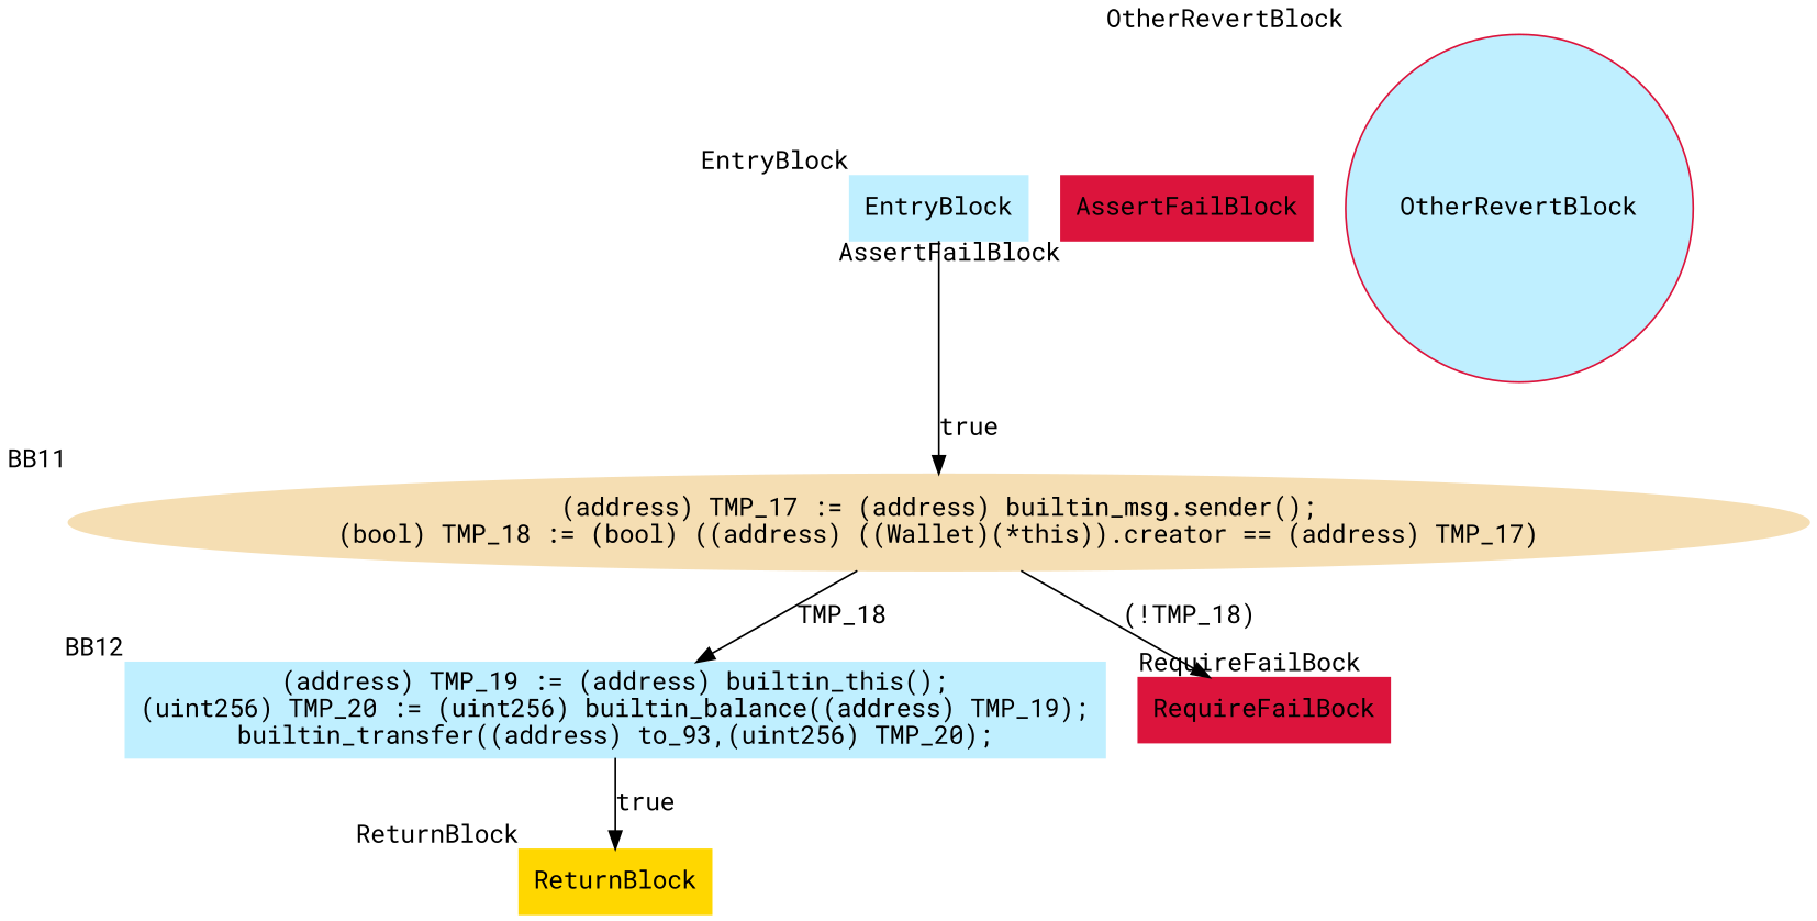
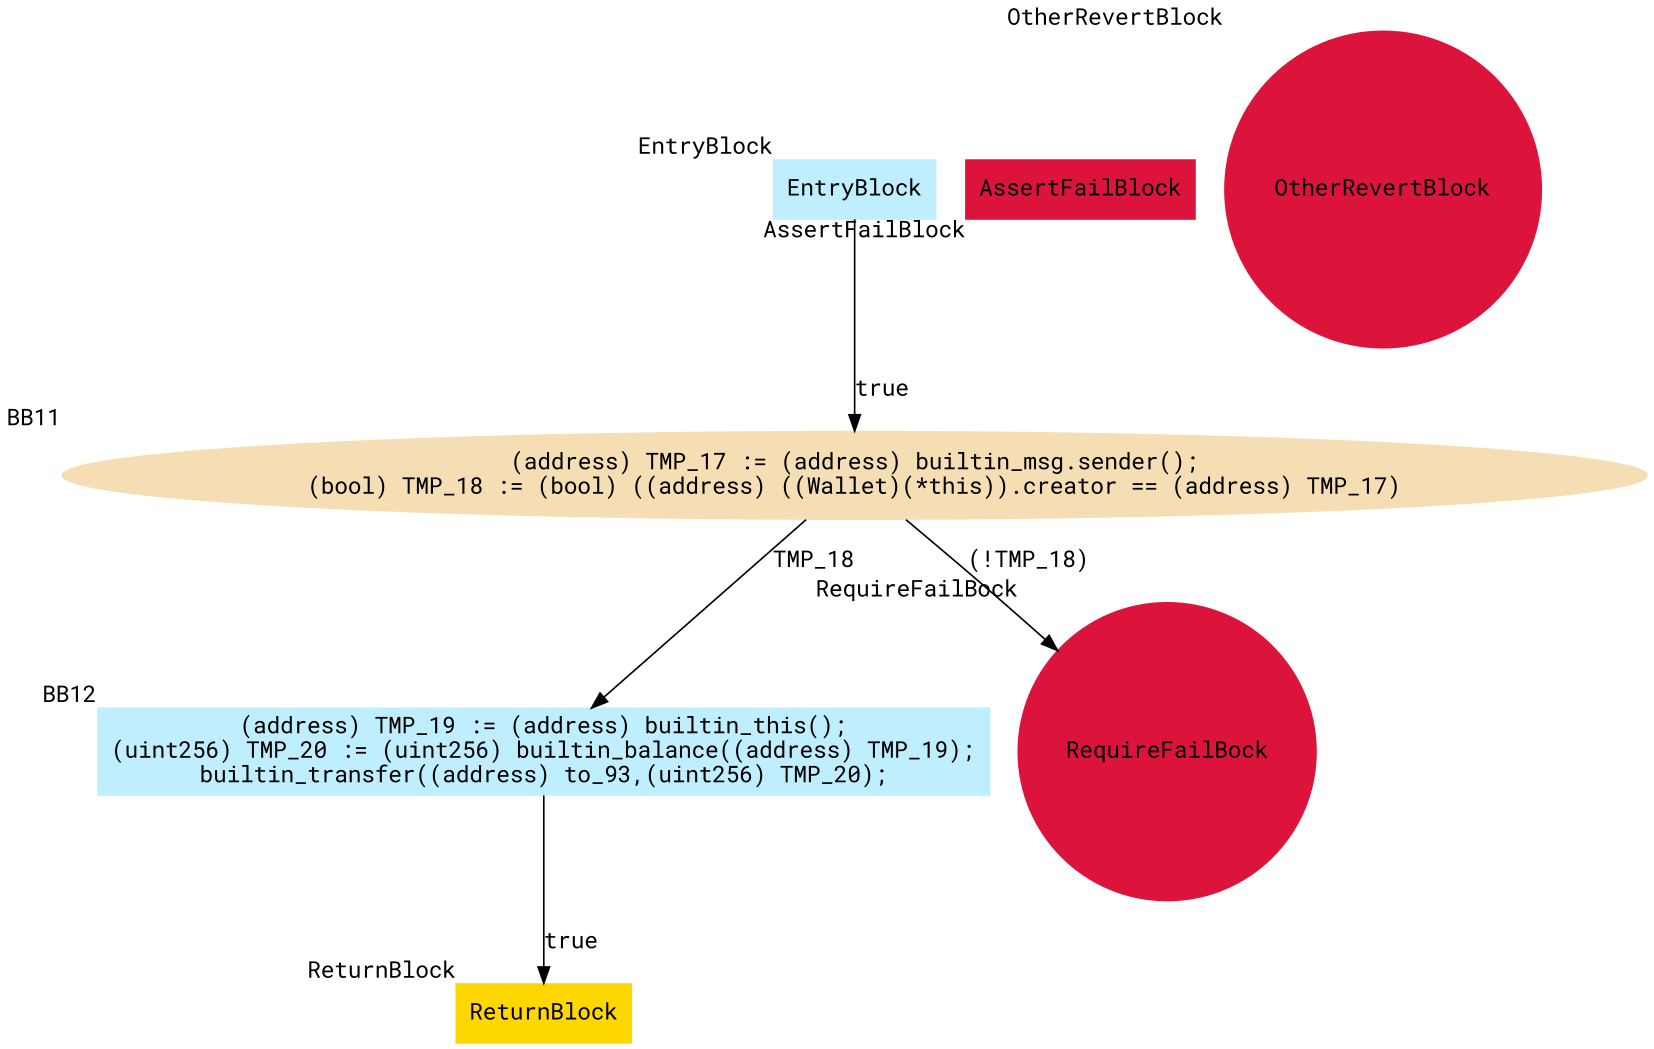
  digraph {
    fontname="Roboto Mono"
    node [color=crimson fontname="Roboto Mono" shape=box style=filled]
    edge [fontname="Roboto Mono"]
    EntryBlock [color=lightblue1 xlabel=EntryBlock]
    n2 [color=wheat label="(address) TMP_17 := (address) builtin_msg.sender();\n(bool) TMP_18 := (bool) ((address) ((Wallet)(*this)).creator == (address) TMP_17)" shape=oval xlabel=BB11]
    n3 [color=lightblue1 label="(address) TMP_19 := (address) builtin_this();\n(uint256) TMP_20 := (uint256) builtin_balance((address) TMP_19);\nbuiltin_transfer((address) to_93,(uint256) TMP_20);" xlabel=BB12]
-   RequireFailBock [xlabel=RequireFailBock]
+   RequireFailBock [shape=circle xlabel=RequireFailBock]
    ReturnBlock [color=gold xlabel=ReturnBlock]
    AssertFailBlock [xlabel=AssertFailBlock]
-   OtherRevertBlock [shape=circle xlabel=OtherRevertBlock fillcolor=lightblue1]
+   OtherRevertBlock [shape=circle xlabel=OtherRevertBlock]
    EntryBlock -> n2 [label=true]
    n2 -> n3 [label=TMP_18]
    n2 -> RequireFailBock [label="(!TMP_18)"]
    n3 -> ReturnBlock [label=true]
  }
